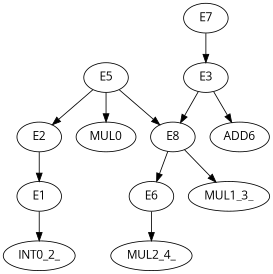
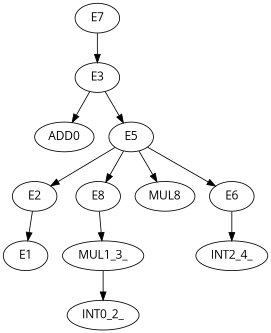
  digraph {
    fontname="Open Sans"
    node [fontname="Open Sans"]
    edge [fontname="Open Sans"]
    E1
    INT0_2_
    E2
    E3
-   ADD0 [label=ADD6]
+   ADD0
    E5
    n7 [label=E8]
-   MUL0
+   MUL0 [label=MUL8]
    E6
    n10 [label=MUL1_3_]
-   INT2_4_ [label=MUL2_4_]
+   INT2_4_
    E7
-   E1 -> INT0_2_
+   n10 -> INT0_2_
    E2 -> E1
    E3 -> ADD0
-   E3 -> n7
+   E3 -> E5
    E5 -> E2
    E5 -> n7
    E5 -> MUL0
-   n7 -> E6
+   E5 -> E6
    n7 -> n10
    E6 -> INT2_4_
    E7 -> E3
  }
